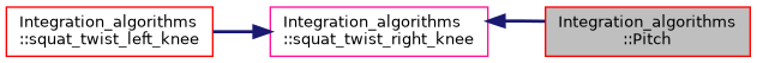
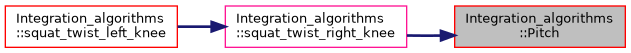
  digraph {
    rankdir=RL
    node [color=red fillcolor=white fontname=Helvetica fontsize=10 shape=record style=filled]
    edge [color=midnightblue dir=back fontname=Helvetica fontsize=10 labelfontname=Helvetica labelfontsize=10 style=bold]
    n1 [fillcolor=grey75 fontcolor=black height=0.2 label="Integration_algorithms\l::Pitch" width=0.4]
    n2 [color=deeppink height=0.2 label="Integration_algorithms\l::squat_twist_right_knee" width=0.4]
    n3 [height=0.2 label="Integration_algorithms\l::squat_twist_left_knee" width=0.4]
-   n2 -> n1
+   n1 -> n2
    n2 -> n3
  }
